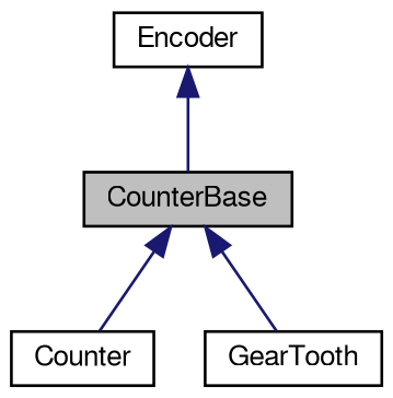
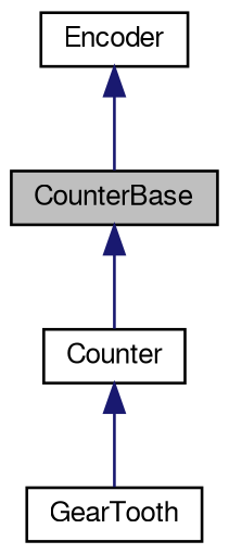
  digraph {
    node [color=black fontname=FreeSans fontsize=10 shape=record]
    edge [color=midnightblue dir=back fontname=FreeSans fontsize=10 labelfontname=FreeSans labelfontsize=10 style=solid]
    n1 [fillcolor=grey75 fontcolor=black height=0.2 label=CounterBase style=filled width=0.4]
    n2 [height=0.2 label=Counter width=0.4]
    n3 [height=0.2 label=GearTooth width=0.4]
    n4 [height=0.2 label=Encoder width=0.4]
    n1 -> n2
-   n1 -> n3
+   n2 -> n3
    n4 -> n1
  }
